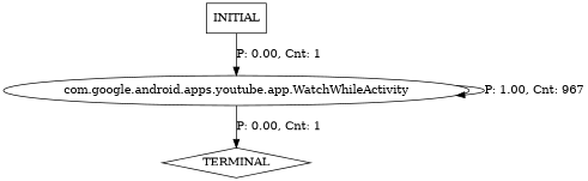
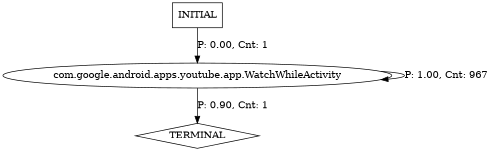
  digraph {
    n1 [label="com.google.android.apps.youtube.app.WatchWhileActivity"]
    n2 [label=TERMINAL shape=diamond]
    n3 [label=INITIAL shape=box]
    n1 -> n1 [label="P: 1.00, Cnt: 967"]
-   n1 -> n2 [label="P: 0.00, Cnt: 1"]
+   n1 -> n2 [label="P: 0.90, Cnt: 1"]
    n3 -> n1 [label="P: 0.00, Cnt: 1"]
  }
